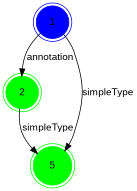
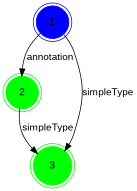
  digraph {
    mindist=2.0
    fontname="Liberation Sans"
    node [color=green shape=doublecircle style=filled fontname="Liberation Sans"]
    edge [fontname="Liberation Sans"]
    1 [color=blue]
    2
-   3 [label=5]
+   3
    1 -> 2 [label=annotation]
    1 -> 3 [label=simpleType]
    2 -> 3 [label=simpleType]
  }
